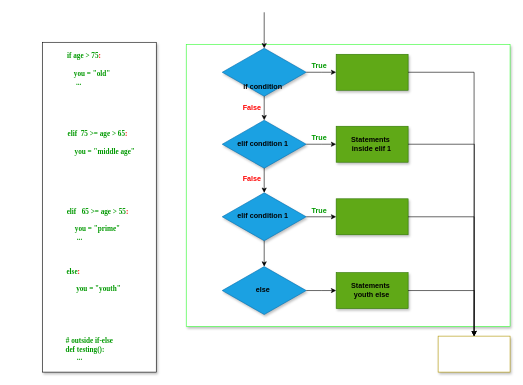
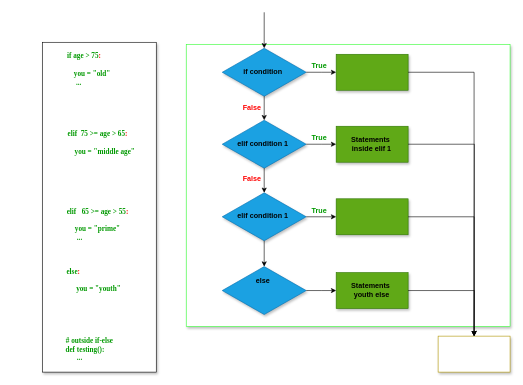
  <mxCell id="0" />
  <mxCell id="1" parent="0" />
  <mxCell id="2" value="" style="rounded=0;whiteSpace=wrap;html=1;shadow=1;strokeColor=#33FF33;fillColor=#ffffff;fontColor=#009900;" vertex="1" parent="1"><mxGeometry x="310" y="74" width="540" height="470" as="geometry" /></mxCell>
  <mxCell id="3" value="" style="endArrow=classic;html=1;fontColor=#009900;entryX=0.5;entryY=0;entryDx=0;entryDy=0;" parent="1" edge="1"><mxGeometry width="50" height="50" relative="1" as="geometry"><mxPoint x="440" y="20" as="sourcePoint" /><mxPoint x="440" y="80" as="targetPoint" /></mxGeometry></mxCell>
  <mxCell id="4" value="" style="group" parent="1" vertex="1" connectable="0"><mxGeometry x="20" y="70" width="240" height="550" as="geometry" /></mxCell>
  <mxCell id="5" value="" style="rounded=0;whiteSpace=wrap;html=1;shadow=1;strokeColor=#000000;fillColor=#ffffff;fontColor=#009900;" parent="4" vertex="1"><mxGeometry x="50" width="190" height="550" as="geometry" /></mxCell>
  <mxCell id="6" value="&lt;b&gt;&lt;font face=&quot;Verdana&quot;&gt;if age &amp;gt; 75&lt;font color=&quot;#ff0000&quot;&gt;:&lt;/font&gt;&lt;br&gt;&amp;nbsp; &amp;nbsp; &amp;nbsp; &amp;nbsp; &lt;br&gt;&amp;nbsp; &amp;nbsp; &amp;nbsp; &amp;nbsp; &amp;nbsp;you = &quot;old&quot;&lt;br&gt;&amp;nbsp; &amp;nbsp; &amp;nbsp; &amp;nbsp;...&amp;nbsp; &amp;nbsp; &amp;nbsp; &amp;nbsp; &amp;nbsp; &amp;nbsp; &amp;nbsp;&lt;br&gt;&lt;br&gt;&lt;br&gt;&lt;br&gt;&lt;br&gt;&lt;br&gt;&amp;nbsp; &amp;nbsp; &amp;nbsp; &amp;nbsp; &amp;nbsp; &amp;nbsp; &amp;nbsp; &amp;nbsp;elif&amp;nbsp; 75 &amp;gt;= age &amp;gt; 65&lt;font color=&quot;#ff0000&quot;&gt;:&lt;/font&gt;&lt;br&gt;&lt;br&gt;&amp;nbsp; &amp;nbsp; &amp;nbsp; &amp;nbsp; &amp;nbsp; &amp;nbsp; &amp;nbsp; &amp;nbsp; &amp;nbsp; &amp;nbsp; &amp;nbsp; &amp;nbsp;you = &quot;middle age&quot;&lt;br&gt;&lt;br&gt;&lt;br&gt;&lt;br&gt;&lt;br&gt;&lt;br&gt;&lt;br&gt;&amp;nbsp; &amp;nbsp; &amp;nbsp; &amp;nbsp; &amp;nbsp; &amp;nbsp; &amp;nbsp; &amp;nbsp;elif&amp;nbsp; &amp;nbsp;65 &amp;gt;= age &amp;gt; 55&lt;font color=&quot;#ff0000&quot;&gt;:&lt;/font&gt;&lt;br&gt;&amp;nbsp; &amp;nbsp; &amp;nbsp; &amp;nbsp; &amp;nbsp; &amp;nbsp; &amp;nbsp; &amp;nbsp;&lt;br&gt;&amp;nbsp; &amp;nbsp; &amp;nbsp; &amp;nbsp; &amp;nbsp; &amp;nbsp; &amp;nbsp; &amp;nbsp;you = &quot;prime&quot;&lt;br&gt;...&amp;nbsp; &amp;nbsp; &amp;nbsp;&lt;br&gt;&lt;br&gt;&lt;br&gt;&lt;br&gt;else&lt;font color=&quot;#ff0000&quot;&gt;:&amp;nbsp; &amp;nbsp; &amp;nbsp; &amp;nbsp; &amp;nbsp; &amp;nbsp;&amp;nbsp;&lt;br&gt;&lt;/font&gt;&lt;br&gt;&amp;nbsp; &amp;nbsp; &amp;nbsp; &amp;nbsp; &amp;nbsp; &amp;nbsp; &amp;nbsp; &amp;nbsp; you = &quot;youth&quot;&lt;br&gt;&lt;br&gt;&lt;br&gt;&lt;br&gt;&lt;br&gt;&lt;br&gt;&amp;nbsp; &amp;nbsp; &amp;nbsp; &amp;nbsp;# outside if-else&amp;nbsp;&lt;br&gt;&amp;nbsp;def testing():&lt;br&gt;...&amp;nbsp; &amp;nbsp; &amp;nbsp;&lt;br&gt;&lt;/font&gt;&lt;/b&gt;" style="text;html=1;strokeColor=none;fillColor=none;align=center;verticalAlign=middle;whiteSpace=wrap;rounded=0;fontColor=#009900;" parent="4" vertex="1"><mxGeometry y="10.185" width="240" height="529.63" as="geometry" /></mxCell>
  <mxCell id="7" value="&lt;b&gt;False&lt;/b&gt;" style="text;html=1;strokeColor=none;fillColor=none;align=center;verticalAlign=middle;whiteSpace=wrap;rounded=0;fontColor=#FF0000;" parent="1" vertex="1"><mxGeometry x="400" y="169" width="40" height="20" as="geometry" /></mxCell>
  <mxCell id="8" value="" style="group" vertex="1" connectable="0" parent="1"><mxGeometry x="370" y="200" width="310" height="80" as="geometry" /></mxCell>
  <mxCell id="9" style="edgeStyle=orthogonalEdgeStyle;rounded=0;orthogonalLoop=1;jettySize=auto;html=1;exitX=1;exitY=0.5;exitDx=0;exitDy=0;fontColor=#009900;" edge="1" parent="8" source="10"><mxGeometry relative="1" as="geometry"><mxPoint x="190" y="40" as="targetPoint" /></mxGeometry></mxCell>
  <mxCell id="10" value="" style="rhombus;whiteSpace=wrap;html=1;fillColor=#1ba1e2;strokeColor=#006EAF;fontColor=#ffffff;shadow=1;" parent="8" vertex="1"><mxGeometry width="140" height="80" as="geometry" /></mxCell>
  <mxCell id="11" value="&lt;b&gt;elif condition 1&lt;/b&gt;" style="text;html=1;strokeColor=none;fillColor=none;align=center;verticalAlign=middle;whiteSpace=wrap;rounded=0;" parent="8" vertex="1"><mxGeometry x="20" y="29" width="96" height="20" as="geometry" /></mxCell>
  <mxCell id="12" value="" style="group" vertex="1" connectable="0" parent="8"><mxGeometry x="190" y="10" width="120" height="60" as="geometry" /></mxCell>
  <mxCell id="13" value="" style="rounded=0;whiteSpace=wrap;html=1;fillColor=#60a917;strokeColor=#2D7600;fontColor=#ffffff;shadow=1;" parent="12" vertex="1"><mxGeometry width="120" height="60" as="geometry" /></mxCell>
  <mxCell id="14" value="&lt;b&gt;&amp;nbsp; &amp;nbsp; &amp;nbsp;Statements&amp;nbsp; &amp;nbsp; &amp;nbsp; &amp;nbsp;inside elif 1&lt;/b&gt;" style="text;html=1;strokeColor=none;fillColor=none;align=center;verticalAlign=middle;whiteSpace=wrap;rounded=0;" parent="12" vertex="1"><mxGeometry x="6" y="20" width="90" height="20" as="geometry" /></mxCell>
  <mxCell id="15" value="&lt;b&gt;&lt;font color=&quot;#009900&quot;&gt;True&lt;/font&gt;&lt;/b&gt;" style="text;html=1;strokeColor=none;fillColor=none;align=center;verticalAlign=middle;whiteSpace=wrap;rounded=0;fontColor=#FF0000;" vertex="1" parent="8"><mxGeometry x="142" y="20" width="40" height="20" as="geometry" /></mxCell>
  <mxCell id="16" value="" style="group" vertex="1" connectable="0" parent="1"><mxGeometry x="370" y="80" width="310" height="80" as="geometry" /></mxCell>
  <mxCell id="17" style="edgeStyle=orthogonalEdgeStyle;rounded=0;orthogonalLoop=1;jettySize=auto;html=1;exitX=1;exitY=0.5;exitDx=0;exitDy=0;fontColor=#009900;" edge="1" parent="16" source="18"><mxGeometry relative="1" as="geometry"><mxPoint x="190" y="40" as="targetPoint" /></mxGeometry></mxCell>
  <mxCell id="18" value="" style="rhombus;whiteSpace=wrap;html=1;fillColor=#1ba1e2;strokeColor=#006EAF;fontColor=#ffffff;shadow=1;" vertex="1" parent="16"><mxGeometry width="140" height="80" as="geometry" /></mxCell>
- <mxCell id="19" value="&lt;b&gt;if condition&lt;/b&gt;" style="text;html=1;strokeColor=none;fillColor=none;align=center;verticalAlign=middle;whiteSpace=wrap;rounded=0;" vertex="1" parent="16"><mxGeometry x="20" y="54" width="96" height="20" as="geometry" /></mxCell>
+ <mxCell id="19" value="&lt;b&gt;if condition&lt;/b&gt;" style="text;html=1;strokeColor=none;fillColor=none;align=center;verticalAlign=middle;whiteSpace=wrap;rounded=0;" vertex="1" parent="16"><mxGeometry x="20" y="29" width="96" height="20" as="geometry" /></mxCell>
  <mxCell id="20" value="" style="group" vertex="1" connectable="0" parent="16"><mxGeometry x="190" y="10" width="120" height="60" as="geometry" /></mxCell>
  <mxCell id="21" value="" style="rounded=0;whiteSpace=wrap;html=1;fillColor=#60a917;strokeColor=#2D7600;fontColor=#ffffff;shadow=1;" vertex="1" parent="20"><mxGeometry width="120" height="60" as="geometry" /></mxCell>
  <mxCell id="22" value="&lt;b&gt;&lt;font color=&quot;#009900&quot;&gt;True&lt;/font&gt;&lt;/b&gt;" style="text;html=1;strokeColor=none;fillColor=none;align=center;verticalAlign=middle;whiteSpace=wrap;rounded=0;fontColor=#FF0000;" vertex="1" parent="16"><mxGeometry x="142" y="20" width="40" height="20" as="geometry" /></mxCell>
  <mxCell id="23" style="edgeStyle=orthogonalEdgeStyle;rounded=0;orthogonalLoop=1;jettySize=auto;html=1;exitX=0.5;exitY=1;exitDx=0;exitDy=0;entryX=0.5;entryY=0;entryDx=0;entryDy=0;fontColor=#009900;" edge="1" parent="1" source="18" target="10"><mxGeometry relative="1" as="geometry" /></mxCell>
  <mxCell id="24" value="" style="group" vertex="1" connectable="0" parent="1"><mxGeometry x="370" y="321" width="310" height="80" as="geometry" /></mxCell>
  <mxCell id="25" style="edgeStyle=orthogonalEdgeStyle;rounded=0;orthogonalLoop=1;jettySize=auto;html=1;exitX=1;exitY=0.5;exitDx=0;exitDy=0;fontColor=#009900;" edge="1" parent="24" source="26"><mxGeometry relative="1" as="geometry"><mxPoint x="190" y="40" as="targetPoint" /></mxGeometry></mxCell>
  <mxCell id="26" value="" style="rhombus;whiteSpace=wrap;html=1;fillColor=#1ba1e2;strokeColor=#006EAF;fontColor=#ffffff;shadow=1;" vertex="1" parent="24"><mxGeometry width="140" height="80" as="geometry" /></mxCell>
  <mxCell id="27" value="&lt;b&gt;elif condition 1&lt;/b&gt;" style="text;html=1;strokeColor=none;fillColor=none;align=center;verticalAlign=middle;whiteSpace=wrap;rounded=0;" vertex="1" parent="24"><mxGeometry x="20" y="29" width="96" height="20" as="geometry" /></mxCell>
  <mxCell id="28" value="" style="group" vertex="1" connectable="0" parent="24"><mxGeometry x="190" y="10" width="120" height="60" as="geometry" /></mxCell>
  <mxCell id="29" value="" style="rounded=0;whiteSpace=wrap;html=1;fillColor=#60a917;strokeColor=#2D7600;fontColor=#ffffff;shadow=1;" vertex="1" parent="28"><mxGeometry width="120" height="60" as="geometry" /></mxCell>
  <mxCell id="30" value="&lt;b&gt;&lt;font color=&quot;#009900&quot;&gt;True&lt;/font&gt;&lt;/b&gt;" style="text;html=1;strokeColor=none;fillColor=none;align=center;verticalAlign=middle;whiteSpace=wrap;rounded=0;fontColor=#FF0000;" vertex="1" parent="24"><mxGeometry x="142" y="20" width="40" height="20" as="geometry" /></mxCell>
  <mxCell id="31" style="edgeStyle=orthogonalEdgeStyle;rounded=0;orthogonalLoop=1;jettySize=auto;html=1;exitX=0.5;exitY=1;exitDx=0;exitDy=0;entryX=0.5;entryY=0;entryDx=0;entryDy=0;fontColor=#009900;" edge="1" parent="1" source="10" target="26"><mxGeometry relative="1" as="geometry" /></mxCell>
  <mxCell id="32" value="&lt;b&gt;False&lt;/b&gt;" style="text;html=1;strokeColor=none;fillColor=none;align=center;verticalAlign=middle;whiteSpace=wrap;rounded=0;fontColor=#FF0000;" vertex="1" parent="1"><mxGeometry x="400" y="288" width="40" height="20" as="geometry" /></mxCell>
  <mxCell id="33" value="&lt;b&gt;Statements after if-else&lt;/b&gt;" style="rounded=0;whiteSpace=wrap;html=1;fillColor=#ffffff;strokeColor=#B09500;fontColor=#ffffff;shadow=1;" parent="1" vertex="1"><mxGeometry x="730" y="560" width="120" height="60" as="geometry" /></mxCell>
  <mxCell id="34" value="" style="group" vertex="1" connectable="0" parent="1"><mxGeometry x="370" y="444" width="310" height="80" as="geometry" /></mxCell>
  <mxCell id="35" style="edgeStyle=orthogonalEdgeStyle;rounded=0;orthogonalLoop=1;jettySize=auto;html=1;exitX=1;exitY=0.5;exitDx=0;exitDy=0;fontColor=#009900;" edge="1" parent="34" source="36"><mxGeometry relative="1" as="geometry"><mxPoint x="190" y="40" as="targetPoint" /></mxGeometry></mxCell>
  <mxCell id="36" value="" style="rhombus;whiteSpace=wrap;html=1;fillColor=#1ba1e2;strokeColor=#006EAF;fontColor=#ffffff;shadow=1;" vertex="1" parent="34"><mxGeometry width="140" height="80" as="geometry" /></mxCell>
- <mxCell id="37" value="&lt;b&gt;else&lt;/b&gt;" style="text;html=1;strokeColor=none;fillColor=none;align=center;verticalAlign=middle;whiteSpace=wrap;rounded=0;" vertex="1" parent="34"><mxGeometry x="20" y="29" width="96" height="20" as="geometry" /></mxCell>
+ <mxCell id="37" value="&lt;b&gt;else&lt;/b&gt;" style="text;html=1;strokeColor=none;fillColor=none;align=center;verticalAlign=middle;whiteSpace=wrap;rounded=0;" vertex="1" parent="34"><mxGeometry x="20" y="14" width="96" height="20" as="geometry" /></mxCell>
  <mxCell id="38" value="" style="group" vertex="1" connectable="0" parent="34"><mxGeometry x="190" y="10" width="120" height="60" as="geometry" /></mxCell>
  <mxCell id="39" value="" style="rounded=0;whiteSpace=wrap;html=1;fillColor=#60a917;strokeColor=#2D7600;fontColor=#ffffff;shadow=1;" vertex="1" parent="38"><mxGeometry width="120" height="60" as="geometry" /></mxCell>
  <mxCell id="40" value="&lt;b&gt;&amp;nbsp; &amp;nbsp; &amp;nbsp;Statements&amp;nbsp; &amp;nbsp; &amp;nbsp; &amp;nbsp;youth else&lt;/b&gt;" style="text;html=1;strokeColor=none;fillColor=none;align=center;verticalAlign=middle;whiteSpace=wrap;rounded=0;" vertex="1" parent="38"><mxGeometry x="6" y="20" width="90" height="20" as="geometry" /></mxCell>
  <mxCell id="41" style="edgeStyle=orthogonalEdgeStyle;rounded=0;orthogonalLoop=1;jettySize=auto;html=1;exitX=0.5;exitY=1;exitDx=0;exitDy=0;entryX=0.5;entryY=0;entryDx=0;entryDy=0;fontColor=#009900;" edge="1" parent="1" source="26" target="36"><mxGeometry relative="1" as="geometry" /></mxCell>
  <mxCell id="42" style="edgeStyle=orthogonalEdgeStyle;rounded=0;orthogonalLoop=1;jettySize=auto;html=1;exitX=1;exitY=0.5;exitDx=0;exitDy=0;entryX=0.5;entryY=0;entryDx=0;entryDy=0;fontColor=#009900;" edge="1" parent="1" source="21" target="33"><mxGeometry relative="1" as="geometry" /></mxCell>
  <mxCell id="43" style="edgeStyle=orthogonalEdgeStyle;rounded=0;orthogonalLoop=1;jettySize=auto;html=1;exitX=1;exitY=0.5;exitDx=0;exitDy=0;fontColor=#009900;" edge="1" parent="1" source="13"><mxGeometry relative="1" as="geometry"><mxPoint x="790" y="560" as="targetPoint" /></mxGeometry></mxCell>
  <mxCell id="44" style="edgeStyle=orthogonalEdgeStyle;rounded=0;orthogonalLoop=1;jettySize=auto;html=1;exitX=1;exitY=0.5;exitDx=0;exitDy=0;entryX=0.5;entryY=0;entryDx=0;entryDy=0;fontColor=#009900;" edge="1" parent="1" source="29" target="33"><mxGeometry relative="1" as="geometry" /></mxCell>
  <mxCell id="45" style="edgeStyle=orthogonalEdgeStyle;rounded=0;orthogonalLoop=1;jettySize=auto;html=1;exitX=1;exitY=0.5;exitDx=0;exitDy=0;fontColor=#009900;" edge="1" parent="1" source="39"><mxGeometry relative="1" as="geometry"><mxPoint x="790" y="560" as="targetPoint" /></mxGeometry></mxCell>
